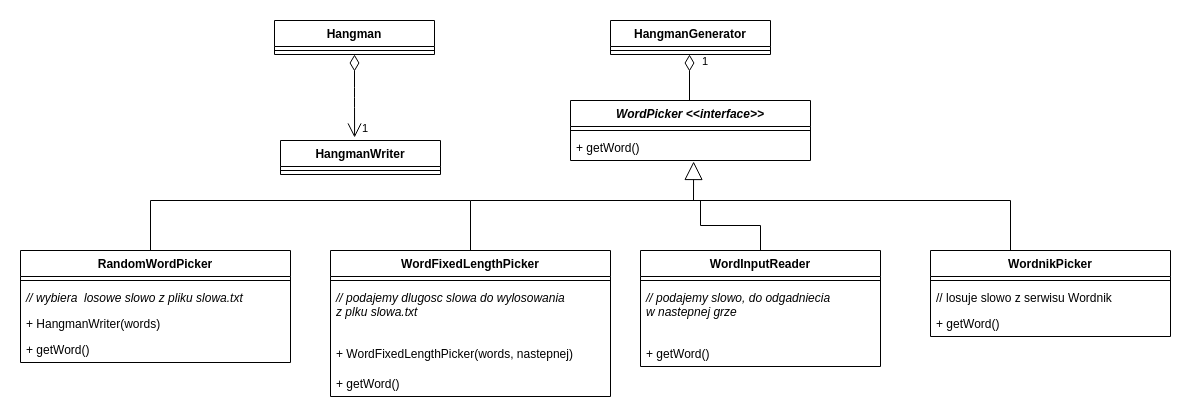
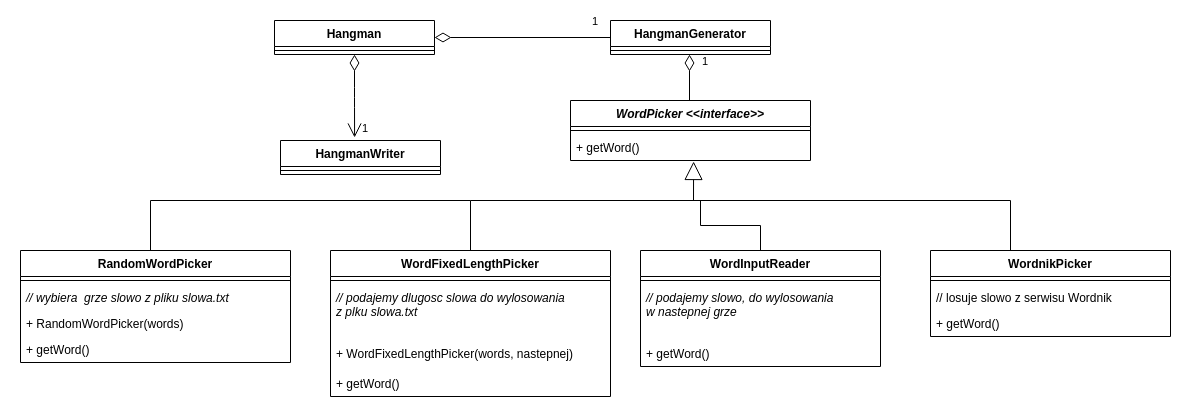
  <mxCell id="0" />
  <mxCell id="1" parent="0" />
  <mxCell id="2" value="Hangman" style="swimlane;fontStyle=1;align=center;verticalAlign=top;childLayout=stackLayout;horizontal=1;startSize=26;horizontalStack=0;resizeParent=1;resizeParentMax=0;resizeLast=0;collapsible=1;marginBottom=0;" vertex="1" parent="1"><mxGeometry x="274" y="20" width="160" height="34" as="geometry" /></mxCell>
  <mxCell id="3" value="" style="line;strokeWidth=1;fillColor=none;align=left;verticalAlign=middle;spacingTop=-1;spacingLeft=3;spacingRight=3;rotatable=0;labelPosition=right;points=[];portConstraint=eastwest;" vertex="1" parent="2"><mxGeometry y="26" width="160" height="8" as="geometry" /></mxCell>
  <mxCell id="4" value="HangmanGenerator" style="swimlane;fontStyle=1;align=center;verticalAlign=top;childLayout=stackLayout;horizontal=1;startSize=26;horizontalStack=0;resizeParent=1;resizeParentMax=0;resizeLast=0;collapsible=1;marginBottom=0;" vertex="1" parent="1"><mxGeometry x="610" y="20" width="160" height="34" as="geometry" /></mxCell>
  <mxCell id="5" value="" style="line;strokeWidth=1;fillColor=none;align=left;verticalAlign=middle;spacingTop=-1;spacingLeft=3;spacingRight=3;rotatable=0;labelPosition=right;points=[];portConstraint=eastwest;" vertex="1" parent="4"><mxGeometry y="26" width="160" height="8" as="geometry" /></mxCell>
+ <mxCell id="6" value="1" style="endArrow=none;html=1;endSize=12;startArrow=diamondThin;startSize=14;startFill=0;edgeStyle=orthogonalEdgeStyle;align=left;verticalAlign=bottom;entryX=0;entryY=0.5;entryDx=0;entryDy=0;endFill=0;exitX=1;exitY=0.5;exitDx=0;exitDy=0;" edge="1" parent="1" source="2" target="4"><mxGeometry x="0.773" y="7" relative="1" as="geometry"><mxPoint x="480" y="0" as="sourcePoint" /><mxPoint x="700" y="30" as="targetPoint" /><mxPoint as="offset" /></mxGeometry></mxCell>
  <mxCell id="7" value="HangmanWriter" style="swimlane;fontStyle=1;align=center;verticalAlign=top;childLayout=stackLayout;horizontal=1;startSize=26;horizontalStack=0;resizeParent=1;resizeParentMax=0;resizeLast=0;collapsible=1;marginBottom=0;" vertex="1" parent="1"><mxGeometry x="280" y="140" width="160" height="34" as="geometry" /></mxCell>
  <mxCell id="8" value="" style="line;strokeWidth=1;fillColor=none;align=left;verticalAlign=middle;spacingTop=-1;spacingLeft=3;spacingRight=3;rotatable=0;labelPosition=right;points=[];portConstraint=eastwest;" vertex="1" parent="7"><mxGeometry y="26" width="160" height="8" as="geometry" /></mxCell>
  <mxCell id="9" value="1" style="endArrow=open;html=1;endSize=12;startArrow=diamondThin;startSize=14;startFill=0;edgeStyle=orthogonalEdgeStyle;align=left;verticalAlign=bottom;entryX=0.463;entryY=-0.088;entryDx=0;entryDy=0;endFill=0;entryPerimeter=0;exitX=0.5;exitY=1;exitDx=0;exitDy=0;" edge="1" parent="1" source="2" target="7"><mxGeometry x="1" y="6" relative="1" as="geometry"><mxPoint x="420" y="90" as="sourcePoint" /><mxPoint x="450" y="47" as="targetPoint" /><mxPoint as="offset" /></mxGeometry></mxCell>
  <mxCell id="10" value="WordFixedLengthPicker" style="swimlane;fontStyle=1;align=center;verticalAlign=top;childLayout=stackLayout;horizontal=1;startSize=26;horizontalStack=0;resizeParent=1;resizeParentMax=0;resizeLast=0;collapsible=1;marginBottom=0;" vertex="1" parent="1"><mxGeometry x="330" y="250" width="280" height="146" as="geometry" /></mxCell>
  <mxCell id="11" value="" style="line;strokeWidth=1;fillColor=none;align=left;verticalAlign=middle;spacingTop=-1;spacingLeft=3;spacingRight=3;rotatable=0;labelPosition=right;points=[];portConstraint=eastwest;" vertex="1" parent="10"><mxGeometry y="26" width="280" height="8" as="geometry" /></mxCell>
  <mxCell id="12" value="// podajemy dlugosc slowa do wylosowania &#10;z plku slowa.txt" style="text;strokeColor=none;fillColor=none;align=left;verticalAlign=top;spacingLeft=4;spacingRight=4;overflow=hidden;rotatable=0;points=[[0,0.5],[1,0.5]];portConstraint=eastwest;fontStyle=2" vertex="1" parent="10"><mxGeometry y="34" width="280" height="56" as="geometry" /></mxCell>
  <mxCell id="13" value="+ WordFixedLengthPicker(words, nastepnej)" style="text;strokeColor=none;fillColor=none;align=left;verticalAlign=top;spacingLeft=4;spacingRight=4;overflow=hidden;rotatable=0;points=[[0,0.5],[1,0.5]];portConstraint=eastwest;" vertex="1" parent="10"><mxGeometry y="90" width="280" height="30" as="geometry" /></mxCell>
  <mxCell id="14" value="+ getWord()" style="text;strokeColor=none;fillColor=none;align=left;verticalAlign=top;spacingLeft=4;spacingRight=4;overflow=hidden;rotatable=0;points=[[0,0.5],[1,0.5]];portConstraint=eastwest;" vertex="1" parent="10"><mxGeometry y="120" width="280" height="26" as="geometry" /></mxCell>
  <mxCell id="15" style="edgeStyle=orthogonalEdgeStyle;rounded=0;orthogonalLoop=1;jettySize=auto;html=1;exitX=0.5;exitY=0;exitDx=0;exitDy=0;endArrow=none;endFill=0;" edge="1" parent="1" source="16"><mxGeometry relative="1" as="geometry"><mxPoint x="700" y="200" as="targetPoint" /><Array as="points"><mxPoint x="760" y="225" /><mxPoint x="700" y="225" /></Array></mxGeometry></mxCell>
  <mxCell id="16" value="WordInputReader" style="swimlane;fontStyle=1;align=center;verticalAlign=top;childLayout=stackLayout;horizontal=1;startSize=26;horizontalStack=0;resizeParent=1;resizeParentMax=0;resizeLast=0;collapsible=1;marginBottom=0;" vertex="1" parent="1"><mxGeometry x="640" y="250" width="240" height="116" as="geometry" /></mxCell>
  <mxCell id="17" value="" style="line;strokeWidth=1;fillColor=none;align=left;verticalAlign=middle;spacingTop=-1;spacingLeft=3;spacingRight=3;rotatable=0;labelPosition=right;points=[];portConstraint=eastwest;" vertex="1" parent="16"><mxGeometry y="26" width="240" height="8" as="geometry" /></mxCell>
- <mxCell id="18" value="// podajemy slowo, do odgadniecia &#10;w nastepnej grze" style="text;strokeColor=none;fillColor=none;align=left;verticalAlign=top;spacingLeft=4;spacingRight=4;overflow=hidden;rotatable=0;points=[[0,0.5],[1,0.5]];portConstraint=eastwest;fontStyle=2" vertex="1" parent="16"><mxGeometry y="34" width="240" height="56" as="geometry" /></mxCell>
+ <mxCell id="18" value="// podajemy slowo, do wylosowania &#10;w nastepnej grze" style="text;strokeColor=none;fillColor=none;align=left;verticalAlign=top;spacingLeft=4;spacingRight=4;overflow=hidden;rotatable=0;points=[[0,0.5],[1,0.5]];portConstraint=eastwest;fontStyle=2" vertex="1" parent="16"><mxGeometry y="34" width="240" height="56" as="geometry" /></mxCell>
  <mxCell id="19" value="+ getWord()" style="text;strokeColor=none;fillColor=none;align=left;verticalAlign=top;spacingLeft=4;spacingRight=4;overflow=hidden;rotatable=0;points=[[0,0.5],[1,0.5]];portConstraint=eastwest;" vertex="1" parent="16"><mxGeometry y="90" width="240" height="26" as="geometry" /></mxCell>
  <mxCell id="20" value="WordPicker &lt;&lt;interface&gt;&gt;" style="swimlane;fontStyle=3;align=center;verticalAlign=top;childLayout=stackLayout;horizontal=1;startSize=26;horizontalStack=0;resizeParent=1;resizeParentMax=0;resizeLast=0;collapsible=1;marginBottom=0;" vertex="1" parent="1"><mxGeometry x="570" y="100" width="240" height="60" as="geometry" /></mxCell>
  <mxCell id="21" value="" style="line;strokeWidth=1;fillColor=none;align=left;verticalAlign=middle;spacingTop=-1;spacingLeft=3;spacingRight=3;rotatable=0;labelPosition=right;points=[];portConstraint=eastwest;" vertex="1" parent="20"><mxGeometry y="26" width="240" height="8" as="geometry" /></mxCell>
  <mxCell id="22" value="+ getWord()" style="text;strokeColor=none;fillColor=none;align=left;verticalAlign=top;spacingLeft=4;spacingRight=4;overflow=hidden;rotatable=0;points=[[0,0.5],[1,0.5]];portConstraint=eastwest;" vertex="1" parent="20"><mxGeometry y="34" width="240" height="26" as="geometry" /></mxCell>
  <mxCell id="23" value="" style="endArrow=block;endSize=16;endFill=0;html=1;exitX=0.5;exitY=0;exitDx=0;exitDy=0;entryX=0.513;entryY=1.038;entryDx=0;entryDy=0;entryPerimeter=0;rounded=0;" edge="1" parent="1" source="10" target="22"><mxGeometry width="160" relative="1" as="geometry"><mxPoint x="300" y="260" as="sourcePoint" /><mxPoint x="500" y="147" as="targetPoint" /><Array as="points"><mxPoint x="470" y="200" /><mxPoint x="693" y="200" /></Array></mxGeometry></mxCell>
  <mxCell id="24" value="1" style="endArrow=none;html=1;endSize=12;startArrow=diamondThin;startSize=14;startFill=0;edgeStyle=orthogonalEdgeStyle;align=left;verticalAlign=bottom;exitX=0.5;exitY=1;exitDx=0;exitDy=0;endFill=0;entryX=0.5;entryY=0;entryDx=0;entryDy=0;" edge="1" parent="1"><mxGeometry x="-0.304" y="11" relative="1" as="geometry"><mxPoint x="689" y="54" as="sourcePoint" /><mxPoint x="689" y="100" as="targetPoint" /><mxPoint as="offset" /></mxGeometry></mxCell>
  <mxCell id="25" style="edgeStyle=orthogonalEdgeStyle;rounded=0;orthogonalLoop=1;jettySize=auto;html=1;exitX=0.5;exitY=0;exitDx=0;exitDy=0;endArrow=none;endFill=0;" edge="1" parent="1" source="26"><mxGeometry relative="1" as="geometry"><mxPoint x="690" y="200" as="targetPoint" /><Array as="points"><mxPoint x="1010" y="200" /></Array></mxGeometry></mxCell>
  <mxCell id="26" value="WordnikPicker" style="swimlane;fontStyle=1;align=center;verticalAlign=top;childLayout=stackLayout;horizontal=1;startSize=26;horizontalStack=0;resizeParent=1;resizeParentMax=0;resizeLast=0;collapsible=1;marginBottom=0;" vertex="1" parent="1"><mxGeometry x="930" y="250" width="240" height="86" as="geometry" /></mxCell>
  <mxCell id="27" value="" style="line;strokeWidth=1;fillColor=none;align=left;verticalAlign=middle;spacingTop=-1;spacingLeft=3;spacingRight=3;rotatable=0;labelPosition=right;points=[];portConstraint=eastwest;" vertex="1" parent="26"><mxGeometry y="26" width="240" height="8" as="geometry" /></mxCell>
  <mxCell id="28" value="// losuje slowo z serwisu Wordnik" style="text;strokeColor=none;fillColor=none;align=left;verticalAlign=top;spacingLeft=4;spacingRight=4;overflow=hidden;rotatable=0;points=[[0,0.5],[1,0.5]];portConstraint=eastwest;" vertex="1" parent="26"><mxGeometry y="34" width="240" height="26" as="geometry" /></mxCell>
  <mxCell id="29" value="+ getWord()" style="text;strokeColor=none;fillColor=none;align=left;verticalAlign=top;spacingLeft=4;spacingRight=4;overflow=hidden;rotatable=0;points=[[0,0.5],[1,0.5]];portConstraint=eastwest;" vertex="1" parent="26"><mxGeometry y="60" width="240" height="26" as="geometry" /></mxCell>
  <mxCell id="30" style="edgeStyle=orthogonalEdgeStyle;rounded=0;orthogonalLoop=1;jettySize=auto;html=1;endArrow=none;endFill=0;" edge="1" parent="1" source="31"><mxGeometry relative="1" as="geometry"><mxPoint x="470" y="200" as="targetPoint" /><Array as="points"><mxPoint x="150" y="200" /></Array></mxGeometry></mxCell>
  <mxCell id="31" value="RandomWordPicker" style="swimlane;fontStyle=1;align=center;verticalAlign=top;childLayout=stackLayout;horizontal=1;startSize=26;horizontalStack=0;resizeParent=1;resizeParentMax=0;resizeLast=0;collapsible=1;marginBottom=0;" vertex="1" parent="1"><mxGeometry x="20" y="250" width="270" height="112" as="geometry" /></mxCell>
  <mxCell id="32" value="" style="line;strokeWidth=1;fillColor=none;align=left;verticalAlign=middle;spacingTop=-1;spacingLeft=3;spacingRight=3;rotatable=0;labelPosition=right;points=[];portConstraint=eastwest;" vertex="1" parent="31"><mxGeometry y="26" width="270" height="8" as="geometry" /></mxCell>
- <mxCell id="33" value="// wybiera  losowe slowo z pliku slowa.txt" style="text;strokeColor=none;fillColor=none;align=left;verticalAlign=top;spacingLeft=4;spacingRight=4;overflow=hidden;rotatable=0;points=[[0,0.5],[1,0.5]];portConstraint=eastwest;fontStyle=2" vertex="1" parent="31"><mxGeometry y="34" width="270" height="26" as="geometry" /></mxCell>
- <mxCell id="34" value="+ HangmanWriter(words)" style="text;strokeColor=none;fillColor=none;align=left;verticalAlign=top;spacingLeft=4;spacingRight=4;overflow=hidden;rotatable=0;points=[[0,0.5],[1,0.5]];portConstraint=eastwest;" vertex="1" parent="31"><mxGeometry y="60" width="270" height="26" as="geometry" /></mxCell>
+ <mxCell id="33" value="// wybiera  grze slowo z pliku slowa.txt" style="text;strokeColor=none;fillColor=none;align=left;verticalAlign=top;spacingLeft=4;spacingRight=4;overflow=hidden;rotatable=0;points=[[0,0.5],[1,0.5]];portConstraint=eastwest;fontStyle=2" vertex="1" parent="31"><mxGeometry y="34" width="270" height="26" as="geometry" /></mxCell>
+ <mxCell id="34" value="+ RandomWordPicker(words)" style="text;strokeColor=none;fillColor=none;align=left;verticalAlign=top;spacingLeft=4;spacingRight=4;overflow=hidden;rotatable=0;points=[[0,0.5],[1,0.5]];portConstraint=eastwest;" vertex="1" parent="31"><mxGeometry y="60" width="270" height="26" as="geometry" /></mxCell>
  <mxCell id="35" value="+ getWord()" style="text;strokeColor=none;fillColor=none;align=left;verticalAlign=top;spacingLeft=4;spacingRight=4;overflow=hidden;rotatable=0;points=[[0,0.5],[1,0.5]];portConstraint=eastwest;" vertex="1" parent="31"><mxGeometry y="86" width="270" height="26" as="geometry" /></mxCell>
